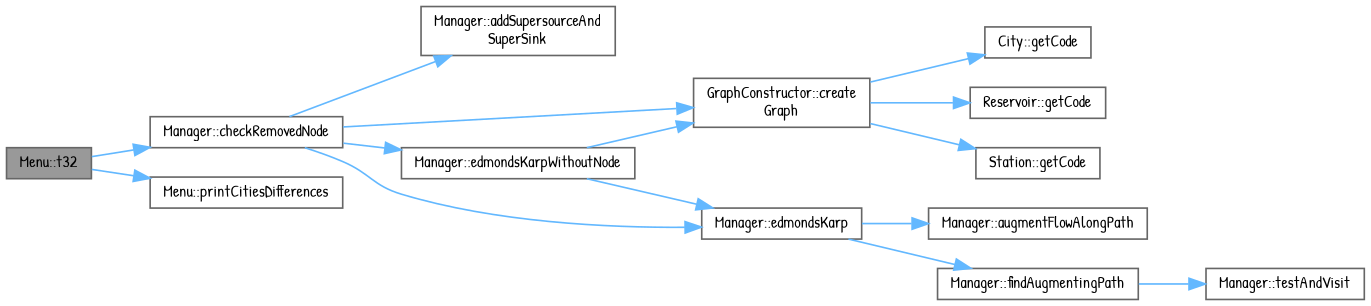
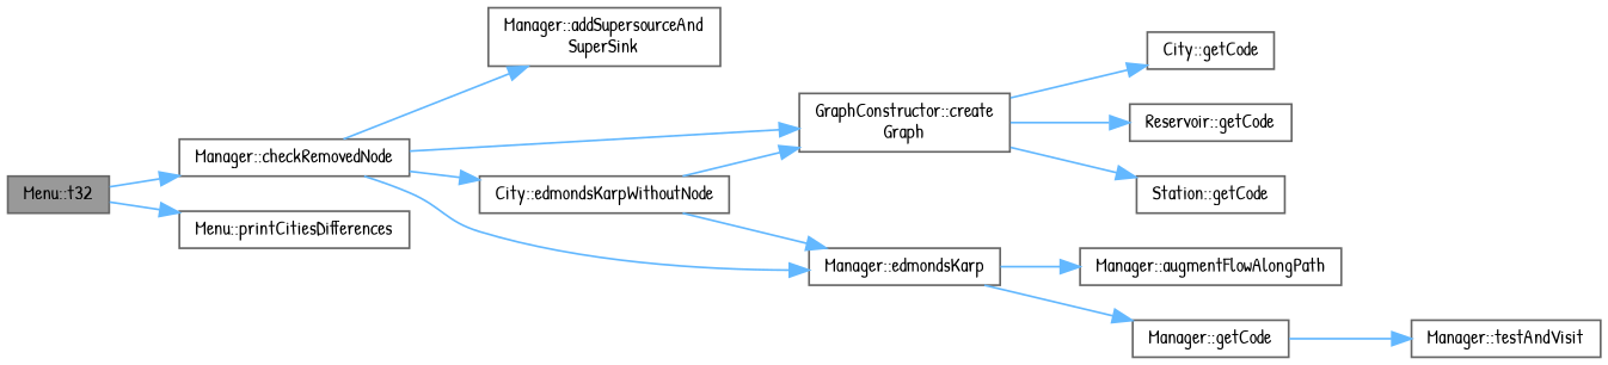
  digraph {
    fontname="Patrick Hand"
    rankdir=LR
    node [color=grey40 fillcolor=white fontname="Patrick Hand" fontsize=10 shape=box style=filled]
    edge [color=steelblue1 fontname="Patrick Hand" fontsize=10 labelfontname=Helvetica labelfontsize=10 style=solid]
    n1 [color=gray40 fillcolor=grey60 fontcolor=black height=0.2 label="Menu::t32" width=0.4]
    n2 [height=0.2 label="Manager::checkRemovedNode" width=0.4]
    n3 [height=0.2 label="Menu::printCitiesDifferences" width=0.4]
    n4 [height=0.2 label="Manager::addSupersourceAnd\lSuperSink" width=0.4]
    n5 [height=0.2 label="GraphConstructor::create\lGraph" width=0.4]
    n6 [height=0.2 label="Manager::edmondsKarp" width=0.4]
-   n7 [height=0.2 label="Manager::edmondsKarpWithoutNode" width=0.4]
+   n7 [height=0.2 label="City::edmondsKarpWithoutNode" width=0.4]
    n8 [height=0.2 label="City::getCode" width=0.4]
    n9 [height=0.2 label="Reservoir::getCode" width=0.4]
    n10 [height=0.2 label="Station::getCode" width=0.4]
    n11 [height=0.2 label="Manager::augmentFlowAlongPath" width=0.4]
-   n12 [height=0.2 label="Manager::findAugmentingPath" width=0.4]
+   n12 [height=0.2 label="Manager::getCode" width=0.4]
    n13 [height=0.2 label="Manager::testAndVisit" width=0.4]
    n1 -> n2
    n1 -> n3
    n2 -> n4
    n2 -> n5
    n2 -> n6
    n2 -> n7
    n5 -> n8
    n5 -> n9
    n5 -> n10
    n6 -> n11
    n6 -> n12
    n7 -> n5
    n7 -> n6
    n12 -> n13
  }
